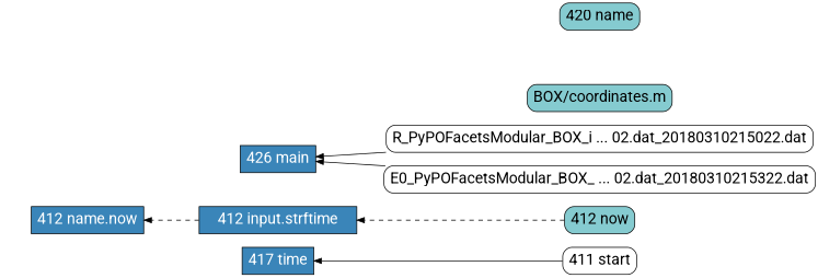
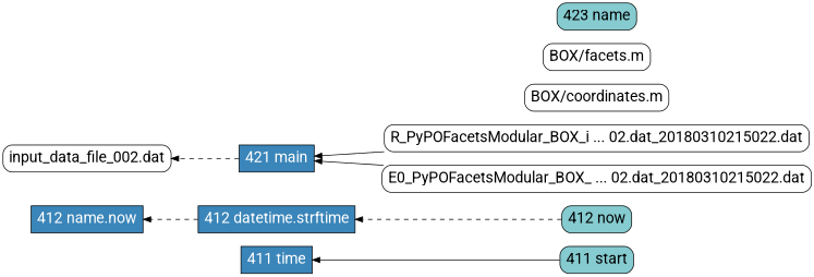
  digraph {
    fontname=Roboto
    rankdir=RL
    node [fillcolor=white fontcolor=black fontname=Roboto fontsize=20 shape=box style="rounded,filled"]
    edge [fontname=Roboto style=dashed]
-   n1 [fillcolor="#3A85B9" fontcolor=white label="417 time" style=filled]
-   n2 [label="411 start"]
+   n1 [fillcolor="#3A85B9" fontcolor=white label="411 time" style=filled]
+   n2 [fillcolor="#85CBD0" label="411 start"]
    n3 [fillcolor="#3A85B9" fontcolor=white label="412 name.now" style=filled]
-   n4 [fillcolor="#3A85B9" fontcolor=white label="412 input.strftime" style=filled]
+   n4 [fillcolor="#3A85B9" fontcolor=white label="412 datetime.strftime" style=filled]
    n5 [fillcolor="#85CBD0" label="412 now"]
-   n7 [fillcolor="#85CBD0" label="BOX/coordinates.m"]
+   n6 [label="input_data_file_002.dat"]
+   n7 [label="BOX/coordinates.m"]
+   n8 [label="BOX/facets.m"]
    n9 [label="R_PyPOFacetsModular_BOX_i ... 02.dat_20180310215022.dat"]
-   n10 [fillcolor="#3A85B9" fontcolor=white label="426 main" style=filled]
-   n11 [label="E0_PyPOFacetsModular_BOX_ ... 02.dat_20180310215322.dat"]
-   n12 [fillcolor="#85CBD0" label="420 name"]
+   n10 [fillcolor="#3A85B9" fontcolor=white label="421 main" style=filled]
+   n11 [label="E0_PyPOFacetsModular_BOX_ ... 02.dat_20180310215022.dat"]
+   n12 [fillcolor="#85CBD0" label="423 name"]
    n2 -> n1 [style=""]
    n4 -> n3
    n5 -> n4
    n9 -> n10 [style=solid]
+   n10 -> n6
    n11 -> n10 [style=solid]
  }
